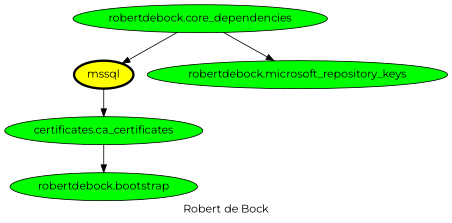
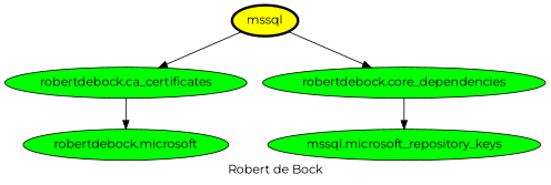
  digraph {
    fontname=Montserrat
    label="Robert de Bock"
    node [fillcolor=green fontname=Montserrat style=filled]
    edge [fontname=Montserrat]
    mssql [fillcolor=yellow penwidth=3]
-   "robertdebock.ca_certificates" [label="certificates.ca_certificates"]
+   "robertdebock.ca_certificates"
    "robertdebock.core_dependencies"
-   "robertdebock.bootstrap"
-   "robertdebock.microsoft_repository_keys"
+   "robertdebock.bootstrap" [label="robertdebock.microsoft"]
+   "robertdebock.microsoft_repository_keys" [label="mssql.microsoft_repository_keys"]
    mssql -> "robertdebock.ca_certificates"
-   "robertdebock.core_dependencies" -> mssql
+   mssql -> "robertdebock.core_dependencies"
    "robertdebock.ca_certificates" -> "robertdebock.bootstrap"
    "robertdebock.core_dependencies" -> "robertdebock.microsoft_repository_keys"
  }
